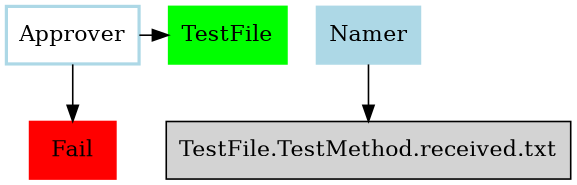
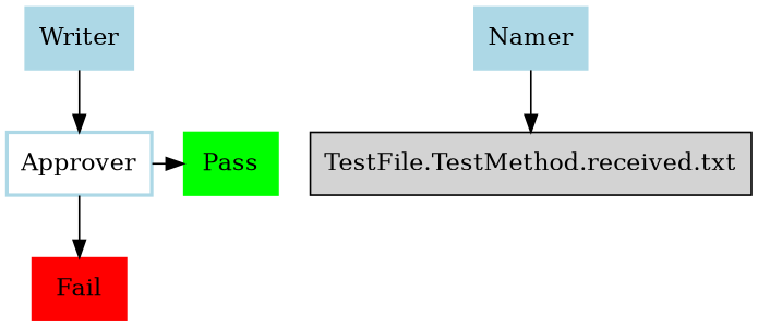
  digraph {
    node [color=lightblue shape=rec style=filled]
    Approver [fillcolor=white style=bold]
-   Pass [color=green label=TestFile]
+   Pass [color=green]
    Fail [color=red]
    "TestFile.TestMethod.received.txt" [color=""]
    Namer
+   Writer
    subgraph sub_1 {
      rank=same
      Approver
      Pass
    }
    Approver -> Pass
    Approver -> Fail
    Namer -> "TestFile.TestMethod.received.txt"
+   Writer -> Approver
  }
